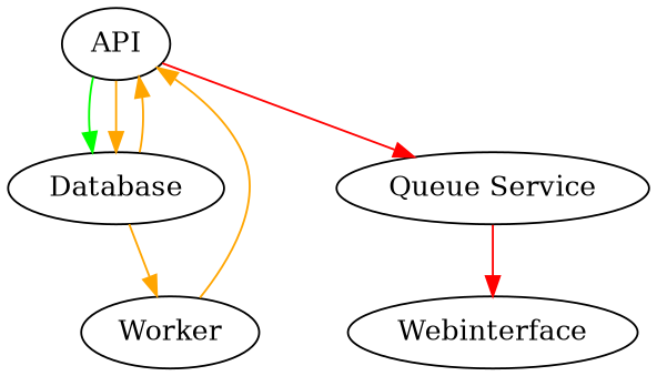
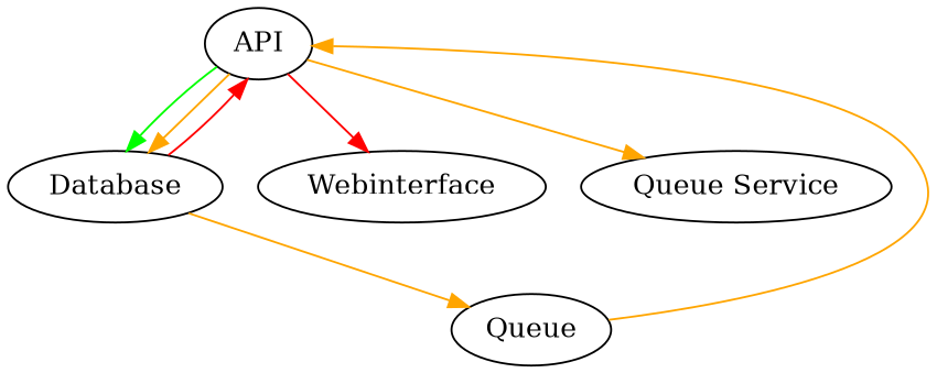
  digraph {
    edge [color=orange]
    API
    Database
    Webinterface
    "Queue Service"
-   Worker
+   Worker [label=Queue]
    API -> Database [color=green]
    API -> Database
-   "Queue Service" -> Webinterface [color=red]
-   API -> "Queue Service" [color=red]
-   Database -> API
+   API -> Webinterface [color=red]
+   API -> "Queue Service"
+   Database -> API [color=red]
    Database -> Worker
    Worker -> API
  }
